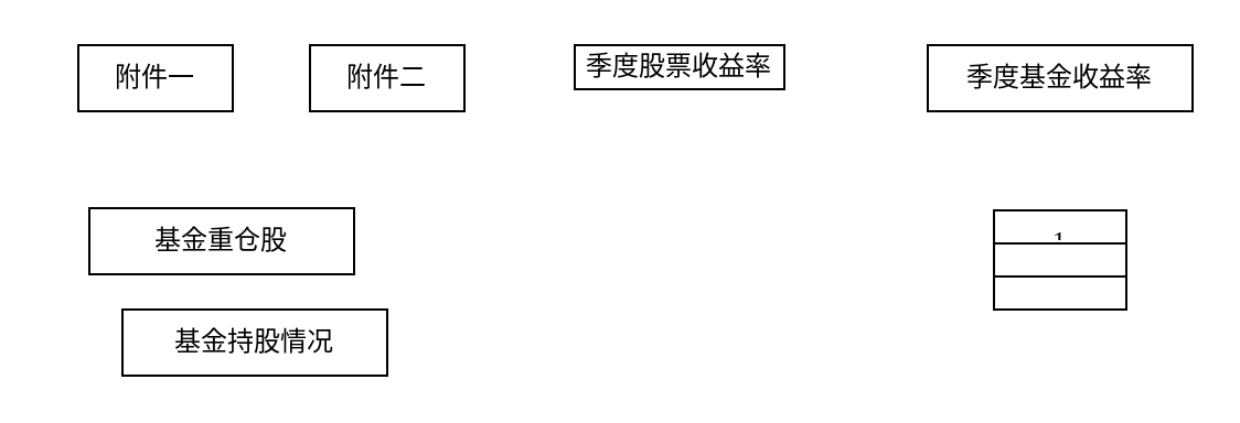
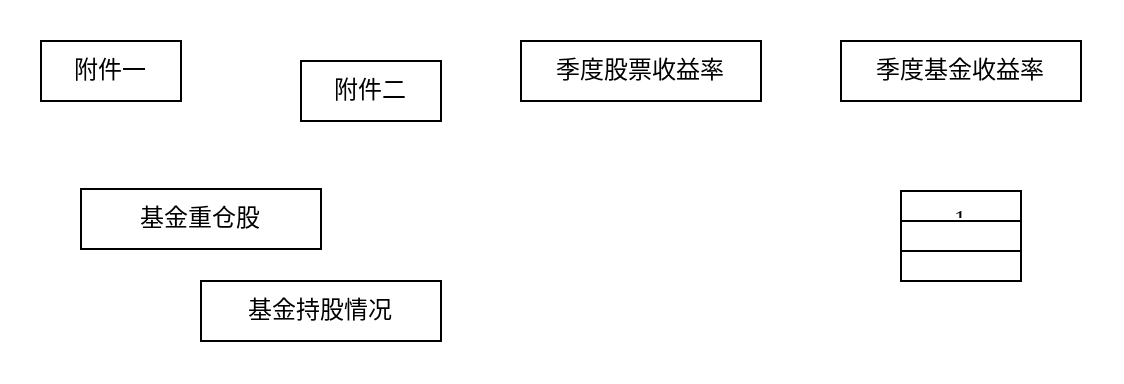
  <mxCell id="0" />
  <mxCell id="1" parent="0" />
- <mxCell id="2" value="附件一" style="rounded=0;whiteSpace=wrap;html=1;" vertex="1" parent="1"><mxGeometry x="35" y="20" width="70" height="30" as="geometry" /></mxCell>
- <mxCell id="3" value="附件二" style="rounded=0;whiteSpace=wrap;html=1;" vertex="1" parent="1"><mxGeometry x="140" y="20" width="70" height="30" as="geometry" /></mxCell>
+ <mxCell id="2" value="附件一" style="rounded=0;whiteSpace=wrap;html=1;" vertex="1" parent="1"><mxGeometry x="20" y="20" width="70" height="30" as="geometry" /></mxCell>
+ <mxCell id="3" value="附件二" style="rounded=0;whiteSpace=wrap;html=1;" vertex="1" parent="1"><mxGeometry x="150" y="30" width="70" height="30" as="geometry" /></mxCell>
  <mxCell id="4" value="基金重仓股" style="rounded=0;whiteSpace=wrap;html=1;" vertex="1" parent="1"><mxGeometry x="40" y="94" width="120" height="30" as="geometry" /></mxCell>
- <mxCell id="5" value="基金持股情况" style="rounded=0;whiteSpace=wrap;html=1;" vertex="1" parent="1"><mxGeometry x="55" y="140" width="120" height="30" as="geometry" /></mxCell>
- <mxCell id="6" value="季度股票收益率" style="rounded=0;whiteSpace=wrap;html=1;" vertex="1" parent="1"><mxGeometry x="260" y="20" width="95" height="20" as="geometry" /></mxCell>
+ <mxCell id="5" value="基金持股情况" style="rounded=0;whiteSpace=wrap;html=1;" vertex="1" parent="1"><mxGeometry x="100" y="140" width="120" height="30" as="geometry" /></mxCell>
+ <mxCell id="6" value="季度股票收益率" style="rounded=0;whiteSpace=wrap;html=1;" vertex="1" parent="1"><mxGeometry x="260" y="20" width="120" height="30" as="geometry" /></mxCell>
  <mxCell id="7" value="季度基金收益率" style="rounded=0;whiteSpace=wrap;html=1;" vertex="1" parent="1"><mxGeometry x="420" y="20" width="120" height="30" as="geometry" /></mxCell>
  <mxCell id="8" value="" style="shape=table;startSize=0;container=1;collapsible=0;childLayout=tableLayout;fontSize=16;" vertex="1" parent="1"><mxGeometry x="450" y="95" width="60" height="45" as="geometry" /></mxCell>
  <mxCell id="9" value="" style="shape=tableRow;horizontal=0;startSize=0;swimlaneHead=0;swimlaneBody=0;strokeColor=inherit;top=0;left=0;bottom=0;right=0;collapsible=0;dropTarget=0;fillColor=none;points=[[0,0.5],[1,0.5]];portConstraint=eastwest;fontSize=16;" vertex="1" parent="8"><mxGeometry width="60" height="15" as="geometry" /></mxCell>
  <mxCell id="10" value="&lt;font style=&quot;font-size: 12px;&quot; face=&quot;Times New Roman&quot;&gt;1&lt;/font&gt;" style="shape=partialRectangle;html=1;whiteSpace=wrap;connectable=0;strokeColor=inherit;overflow=hidden;fillColor=none;top=0;left=0;bottom=0;right=0;pointerEvents=1;fontSize=16;" vertex="1" parent="9"><mxGeometry width="60" height="15" as="geometry"><mxRectangle width="60" height="15" as="alternateBounds" /></mxGeometry></mxCell>
  <mxCell id="11" value="" style="shape=partialRectangle;html=1;whiteSpace=wrap;connectable=0;strokeColor=inherit;overflow=hidden;fillColor=none;top=0;left=0;bottom=0;right=0;pointerEvents=1;fontSize=16;" vertex="1" parent="9"><mxGeometry x="60" height="15" as="geometry"><mxRectangle height="15" as="alternateBounds" /></mxGeometry></mxCell>
  <mxCell id="12" value="" style="shape=partialRectangle;html=1;whiteSpace=wrap;connectable=0;strokeColor=inherit;overflow=hidden;fillColor=none;top=0;left=0;bottom=0;right=0;pointerEvents=1;fontSize=16;" vertex="1" parent="9"><mxGeometry x="60" height="15" as="geometry"><mxRectangle height="15" as="alternateBounds" /></mxGeometry></mxCell>
  <mxCell id="13" value="" style="shape=tableRow;horizontal=0;startSize=0;swimlaneHead=0;swimlaneBody=0;strokeColor=inherit;top=0;left=0;bottom=0;right=0;collapsible=0;dropTarget=0;fillColor=none;points=[[0,0.5],[1,0.5]];portConstraint=eastwest;fontSize=16;" vertex="1" parent="8"><mxGeometry y="15" width="60" height="15" as="geometry" /></mxCell>
  <mxCell id="14" value="" style="shape=partialRectangle;html=1;whiteSpace=wrap;connectable=0;strokeColor=inherit;overflow=hidden;fillColor=none;top=0;left=0;bottom=0;right=0;pointerEvents=1;fontSize=16;" vertex="1" parent="13"><mxGeometry width="60" height="15" as="geometry"><mxRectangle width="60" height="15" as="alternateBounds" /></mxGeometry></mxCell>
  <mxCell id="15" value="" style="shape=partialRectangle;html=1;whiteSpace=wrap;connectable=0;strokeColor=inherit;overflow=hidden;fillColor=none;top=0;left=0;bottom=0;right=0;pointerEvents=1;fontSize=16;" vertex="1" parent="13"><mxGeometry x="60" height="15" as="geometry"><mxRectangle height="15" as="alternateBounds" /></mxGeometry></mxCell>
  <mxCell id="16" value="" style="shape=partialRectangle;html=1;whiteSpace=wrap;connectable=0;strokeColor=inherit;overflow=hidden;fillColor=none;top=0;left=0;bottom=0;right=0;pointerEvents=1;fontSize=16;" vertex="1" parent="13"><mxGeometry x="60" height="15" as="geometry"><mxRectangle height="15" as="alternateBounds" /></mxGeometry></mxCell>
  <mxCell id="17" value="" style="shape=tableRow;horizontal=0;startSize=0;swimlaneHead=0;swimlaneBody=0;strokeColor=inherit;top=0;left=0;bottom=0;right=0;collapsible=0;dropTarget=0;fillColor=none;points=[[0,0.5],[1,0.5]];portConstraint=eastwest;fontSize=16;" vertex="1" parent="8"><mxGeometry y="30" width="60" height="15" as="geometry" /></mxCell>
  <mxCell id="18" value="" style="shape=partialRectangle;html=1;whiteSpace=wrap;connectable=0;strokeColor=inherit;overflow=hidden;fillColor=none;top=0;left=0;bottom=0;right=0;pointerEvents=1;fontSize=16;" vertex="1" parent="17"><mxGeometry width="60" height="15" as="geometry"><mxRectangle width="60" height="15" as="alternateBounds" /></mxGeometry></mxCell>
  <mxCell id="19" value="" style="shape=partialRectangle;html=1;whiteSpace=wrap;connectable=0;strokeColor=inherit;overflow=hidden;fillColor=none;top=0;left=0;bottom=0;right=0;pointerEvents=1;fontSize=16;" vertex="1" parent="17"><mxGeometry x="60" height="15" as="geometry"><mxRectangle height="15" as="alternateBounds" /></mxGeometry></mxCell>
  <mxCell id="20" value="" style="shape=partialRectangle;html=1;whiteSpace=wrap;connectable=0;strokeColor=inherit;overflow=hidden;fillColor=none;top=0;left=0;bottom=0;right=0;pointerEvents=1;fontSize=16;" vertex="1" parent="17"><mxGeometry x="60" height="15" as="geometry"><mxRectangle height="15" as="alternateBounds" /></mxGeometry></mxCell>
